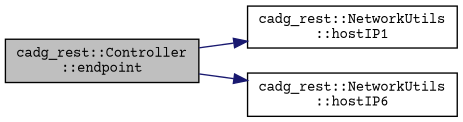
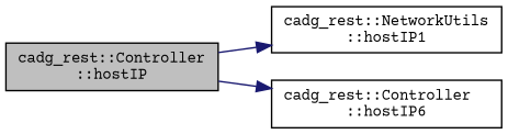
  digraph {
    fontname="Courier Prime"
    rankdir=LR
    node [color=black fillcolor=white fontname="Courier Prime" fontsize=10 shape=record style=filled]
    edge [color=midnightblue fontname="Courier Prime" fontsize=10 labelfontname=Helvetica labelfontsize=10 style=solid]
-   n1 [fillcolor=grey75 fontcolor=black height=0.2 label="cadg_rest::Controller\l::endpoint" width=0.4]
+   n1 [fillcolor=grey75 fontcolor=black height=0.2 label="cadg_rest::Controller\l::hostIP" width=0.4]
    n2 [height=0.2 label="cadg_rest::NetworkUtils\l::hostIP1" width=0.4]
-   n3 [height=0.2 label="cadg_rest::NetworkUtils\l::hostIP6" width=0.4]
+   n3 [height=0.2 label="cadg_rest::Controller\l::hostIP6" width=0.4]
    n1 -> n2
    n1 -> n3
  }
